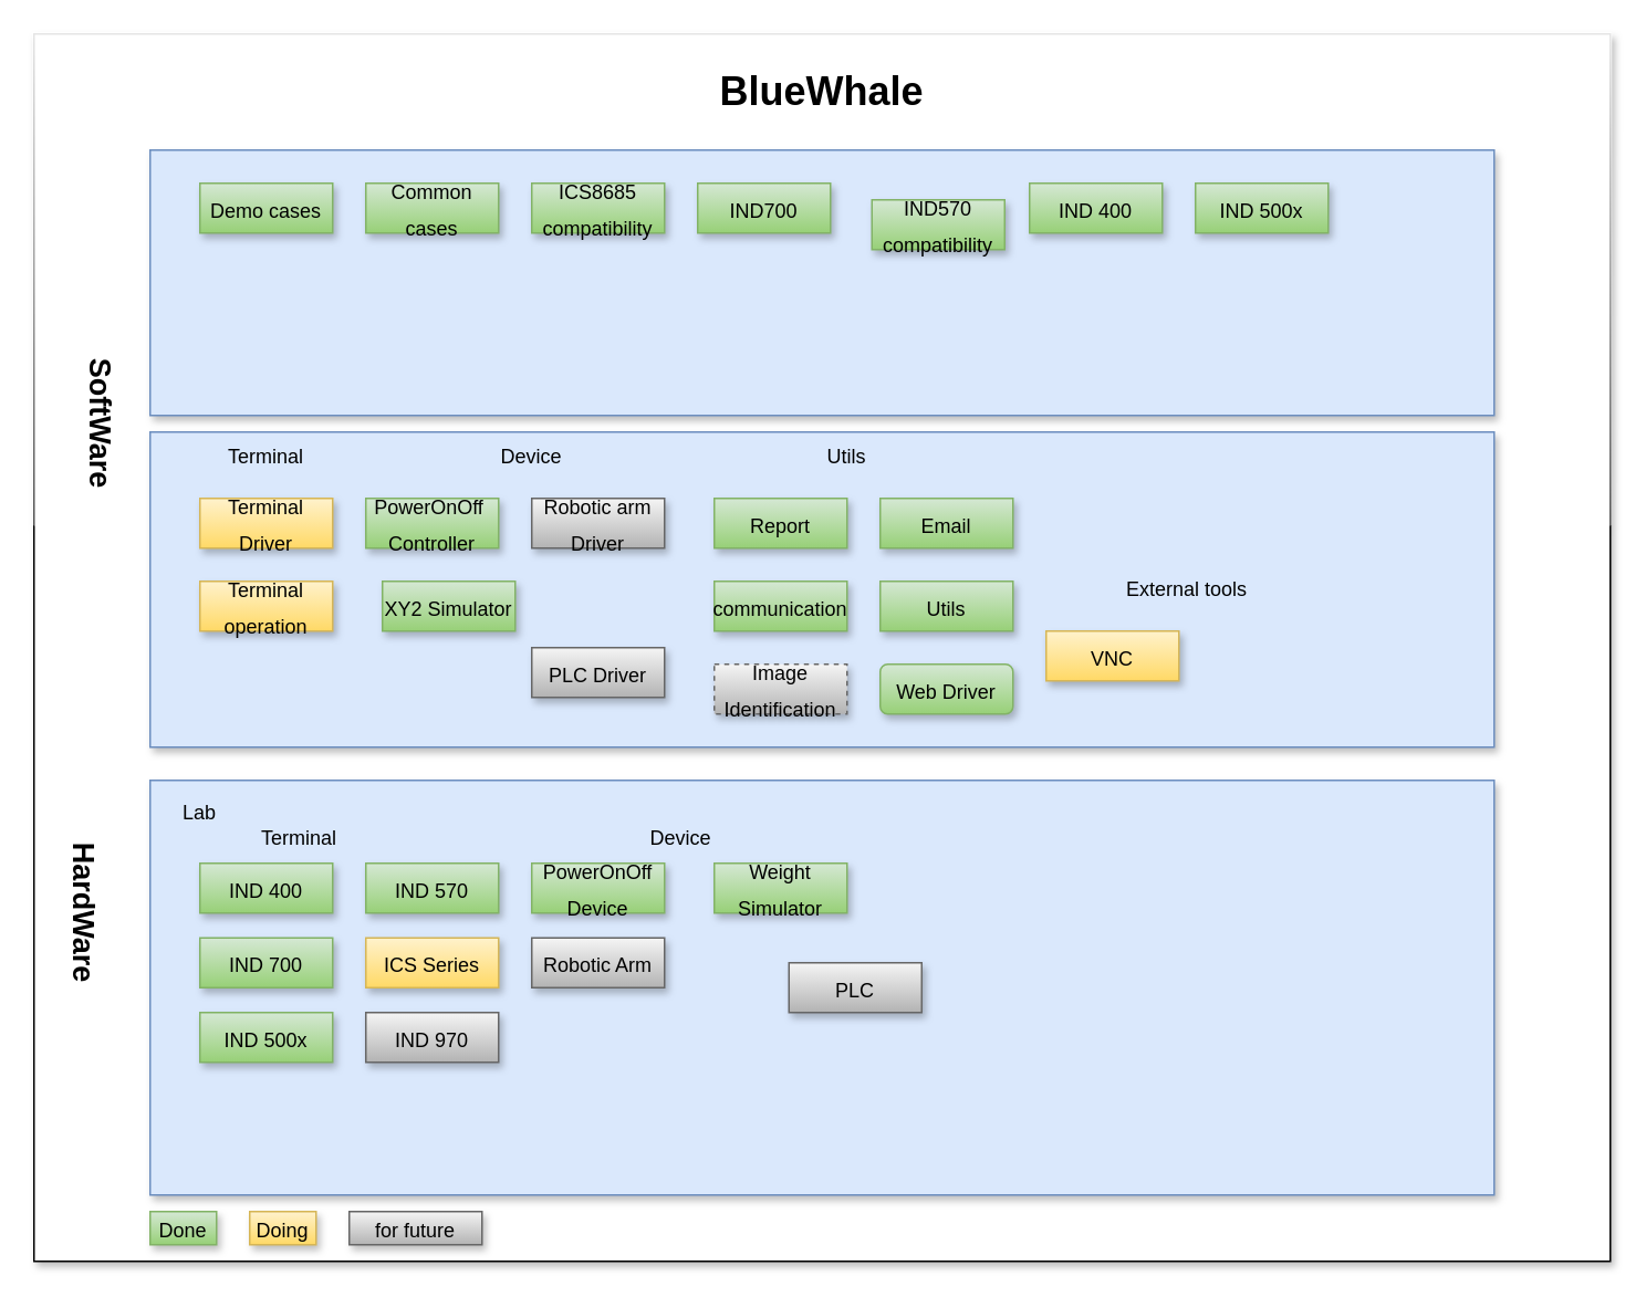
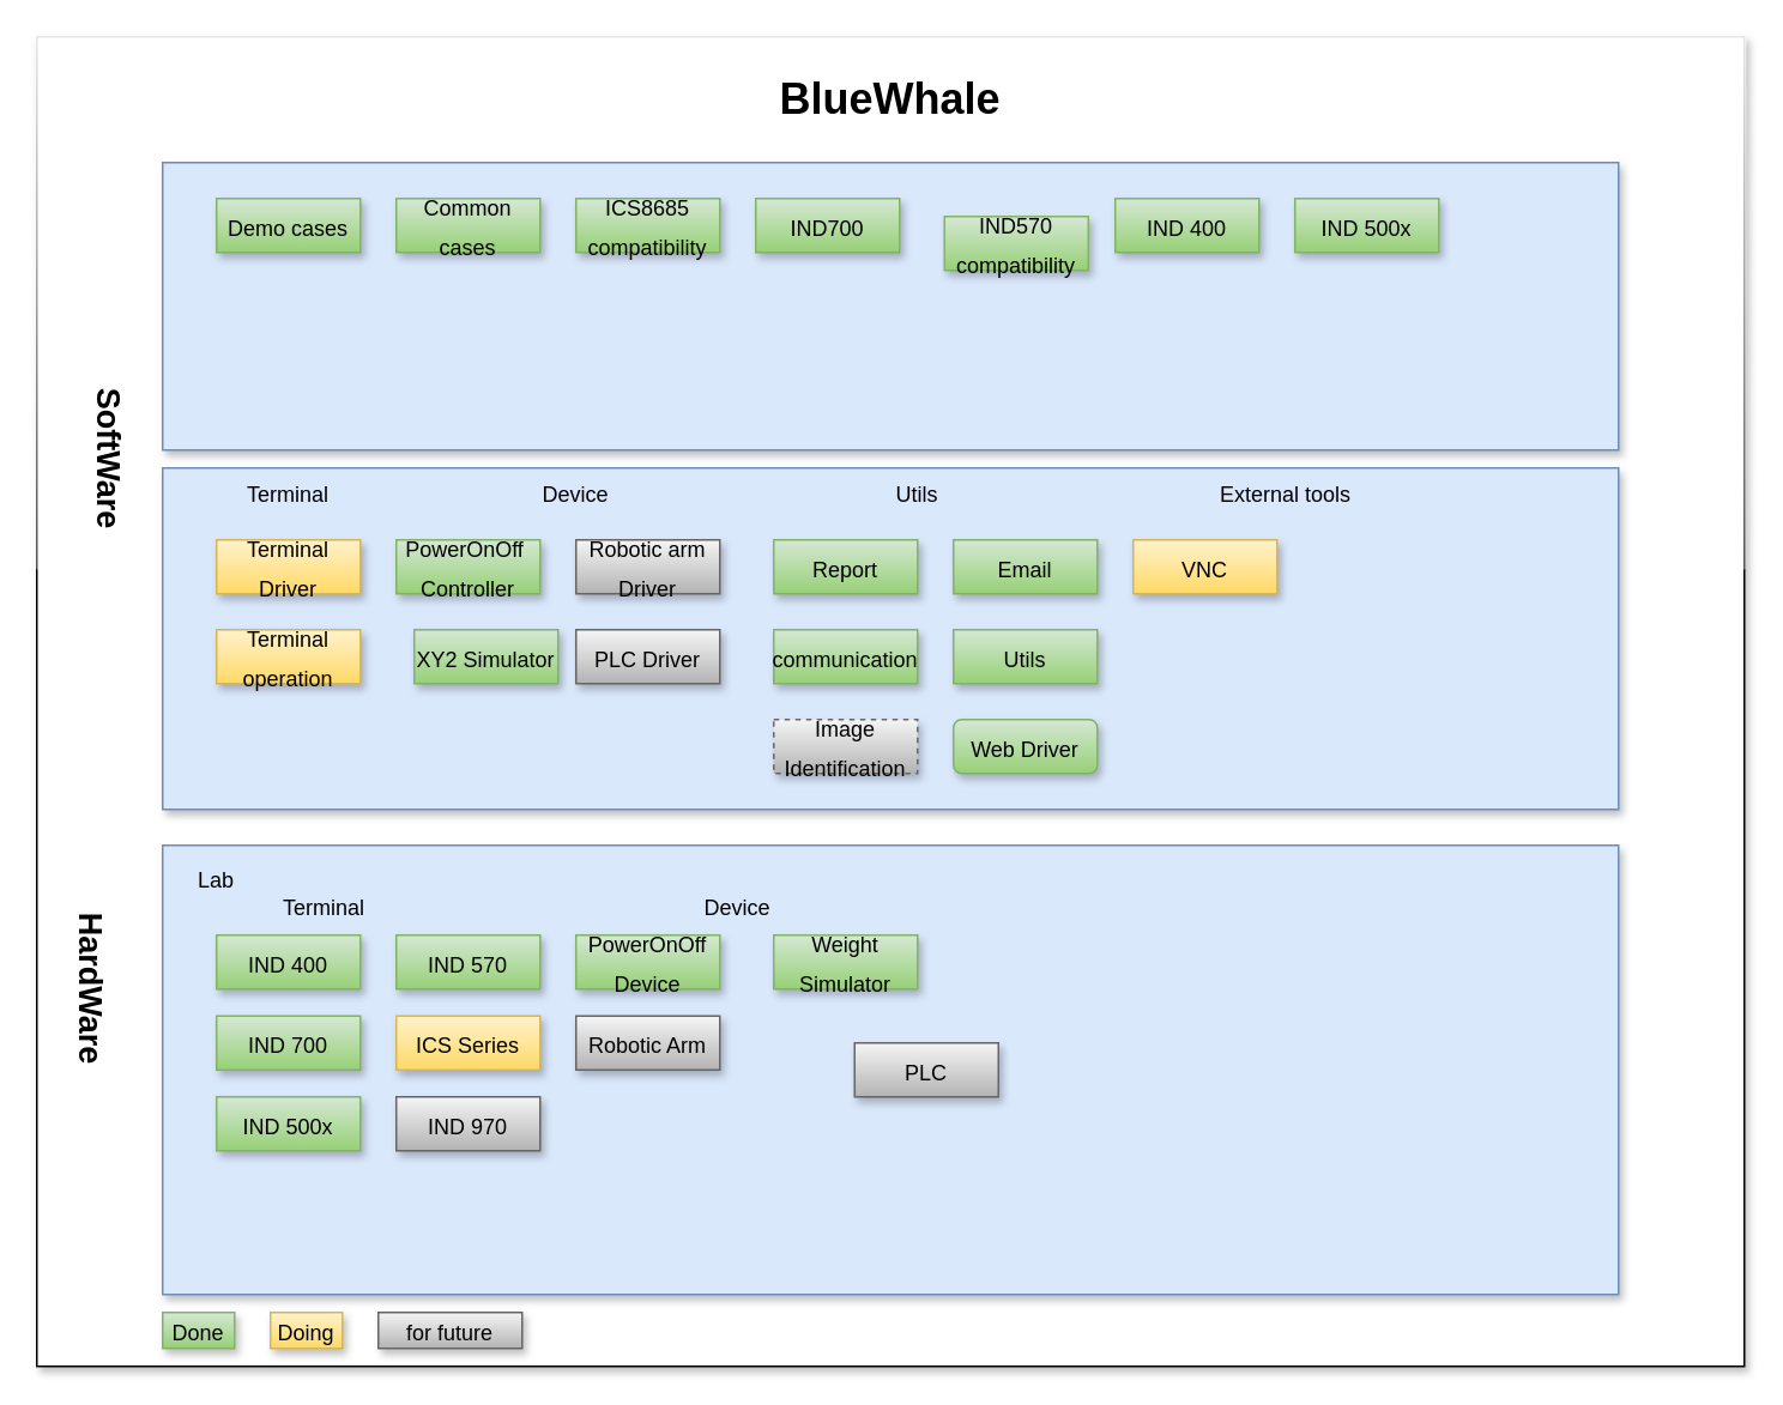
  <mxCell id="0" />
  <mxCell id="1" parent="0" />
  <mxCell id="2" value="" style="rounded=0;whiteSpace=wrap;html=1;shadow=1;sketch=0;glass=1;" parent="1" vertex="1"><mxGeometry x="20" y="20" width="950" height="740" as="geometry" /></mxCell>
  <mxCell id="3" value="" style="rounded=0;whiteSpace=wrap;html=1;fillColor=#dae8fc;strokeColor=#6c8ebf;shadow=1;" parent="1" vertex="1"><mxGeometry x="90" y="90" width="810" height="160" as="geometry" /></mxCell>
  <mxCell id="4" value="" style="rounded=0;whiteSpace=wrap;html=1;fillColor=#dae8fc;strokeColor=#6c8ebf;shadow=1;" parent="1" vertex="1"><mxGeometry x="90" y="260" width="810" height="190" as="geometry" /></mxCell>
  <mxCell id="5" value="" style="rounded=0;whiteSpace=wrap;html=1;fillColor=#dae8fc;strokeColor=#6c8ebf;shadow=1;" parent="1" vertex="1"><mxGeometry x="90" y="470" width="810" height="250" as="geometry" /></mxCell>
  <mxCell id="6" value="&lt;b&gt;&lt;font style=&quot;font-size: 18px;&quot;&gt;SoftWare&lt;/font&gt;&lt;/b&gt;" style="text;html=1;strokeColor=none;fillColor=none;align=center;verticalAlign=middle;whiteSpace=wrap;rounded=0;rotation=90;" parent="1" vertex="1"><mxGeometry x="30" y="240" width="60" height="30" as="geometry" /></mxCell>
  <mxCell id="7" value="&lt;b&gt;&lt;font style=&quot;font-size: 18px;&quot;&gt;HardWare&lt;/font&gt;&lt;/b&gt;" style="text;html=1;strokeColor=none;fillColor=none;align=center;verticalAlign=middle;whiteSpace=wrap;rounded=0;rotation=90;" parent="1" vertex="1"><mxGeometry x="20" y="535" width="60" height="30" as="geometry" /></mxCell>
  <mxCell id="8" value="&lt;font style=&quot;font-size: 12px;&quot;&gt;Demo cases&lt;/font&gt;" style="rounded=0;whiteSpace=wrap;html=1;fontSize=18;fillColor=#d5e8d4;strokeColor=#82b366;gradientColor=#97d077;shadow=1;" parent="1" vertex="1"><mxGeometry x="120" y="110" width="80" height="30" as="geometry" /></mxCell>
  <mxCell id="9" value="&lt;b&gt;&lt;font style=&quot;font-size: 24px;&quot;&gt;BlueWhale&lt;/font&gt;&lt;/b&gt;" style="text;html=1;strokeColor=none;fillColor=none;align=center;verticalAlign=middle;whiteSpace=wrap;rounded=0;rotation=0;" parent="1" vertex="1"><mxGeometry x="425" y="40" width="140" height="30" as="geometry" /></mxCell>
  <mxCell id="10" value="&lt;span style=&quot;font-size: 12px;&quot;&gt;IND 500x&lt;/span&gt;" style="rounded=0;whiteSpace=wrap;html=1;fontSize=18;fillColor=#d5e8d4;strokeColor=#82b366;gradientColor=#97d077;shadow=1;" parent="1" vertex="1"><mxGeometry x="720" y="110" width="80" height="30" as="geometry" /></mxCell>
  <mxCell id="11" value="&lt;font style=&quot;font-size: 12px;&quot;&gt;IND 400&lt;/font&gt;" style="rounded=0;whiteSpace=wrap;html=1;fontSize=18;fillColor=#d5e8d4;strokeColor=#82b366;gradientColor=#97d077;shadow=1;" parent="1" vertex="1"><mxGeometry x="620" y="110" width="80" height="30" as="geometry" /></mxCell>
  <mxCell id="12" value="&lt;font style=&quot;font-size: 12px;&quot;&gt;Terminal Driver&lt;/font&gt;" style="rounded=0;whiteSpace=wrap;html=1;fontSize=18;fillColor=#fff2cc;strokeColor=#d6b656;gradientColor=#ffd966;shadow=1;" parent="1" vertex="1"><mxGeometry x="120" y="300" width="80" height="30" as="geometry" /></mxCell>
  <mxCell id="13" value="&lt;font style=&quot;font-size: 12px;&quot;&gt;Terminal operation&lt;/font&gt;" style="rounded=0;whiteSpace=wrap;html=1;fontSize=18;fillColor=#fff2cc;strokeColor=#d6b656;gradientColor=#ffd966;shadow=1;" parent="1" vertex="1"><mxGeometry x="120" y="350" width="80" height="30" as="geometry" /></mxCell>
  <mxCell id="14" value="&lt;font style=&quot;font-size: 12px;&quot;&gt;PowerOnOff&amp;nbsp; Controller&lt;/font&gt;" style="rounded=0;whiteSpace=wrap;html=1;fontSize=18;fillColor=#d5e8d4;strokeColor=#82b366;gradientColor=#97d077;shadow=1;" parent="1" vertex="1"><mxGeometry x="220" y="300" width="80" height="30" as="geometry" /></mxCell>
  <mxCell id="15" value="&lt;font style=&quot;font-size: 12px;&quot;&gt;XY2 Simulator&lt;/font&gt;" style="rounded=0;whiteSpace=wrap;html=1;fontSize=18;fillColor=#d5e8d4;strokeColor=#82b366;gradientColor=#97d077;shadow=1;" parent="1" vertex="1"><mxGeometry x="230" y="350" width="80" height="30" as="geometry" /></mxCell>
- <mxCell id="16" value="&lt;font style=&quot;font-size: 12px;&quot;&gt;PLC Driver&lt;/font&gt;" style="rounded=0;whiteSpace=wrap;html=1;fontSize=18;fillColor=#f5f5f5;strokeColor=#666666;gradientColor=#b3b3b3;shadow=1;" parent="1" vertex="1"><mxGeometry x="320" y="390" width="80" height="30" as="geometry" /></mxCell>
+ <mxCell id="16" value="&lt;font style=&quot;font-size: 12px;&quot;&gt;PLC Driver&lt;/font&gt;" style="rounded=0;whiteSpace=wrap;html=1;fontSize=18;fillColor=#f5f5f5;strokeColor=#666666;gradientColor=#b3b3b3;shadow=1;" parent="1" vertex="1"><mxGeometry x="320" y="350" width="80" height="30" as="geometry" /></mxCell>
  <mxCell id="17" value="&lt;font style=&quot;font-size: 12px;&quot;&gt;Robotic arm Driver&lt;/font&gt;" style="rounded=0;whiteSpace=wrap;html=1;fontSize=18;fillColor=#f5f5f5;strokeColor=#666666;gradientColor=#b3b3b3;shadow=1;" parent="1" vertex="1"><mxGeometry x="320" y="300" width="80" height="30" as="geometry" /></mxCell>
  <mxCell id="18" value="&lt;font style=&quot;font-size: 12px;&quot;&gt;Report&lt;/font&gt;" style="rounded=0;whiteSpace=wrap;html=1;fontSize=18;fillColor=#d5e8d4;strokeColor=#82b366;gradientColor=#97d077;shadow=1;" parent="1" vertex="1"><mxGeometry x="430" y="300" width="80" height="30" as="geometry" /></mxCell>
  <mxCell id="19" value="&lt;font style=&quot;font-size: 12px;&quot;&gt;Email&lt;/font&gt;" style="rounded=0;whiteSpace=wrap;html=1;fontSize=18;fillColor=#d5e8d4;strokeColor=#82b366;gradientColor=#97d077;shadow=1;" parent="1" vertex="1"><mxGeometry x="530" y="300" width="80" height="30" as="geometry" /></mxCell>
  <mxCell id="20" value="&lt;font style=&quot;font-size: 12px;&quot;&gt;communication&lt;/font&gt;" style="rounded=0;whiteSpace=wrap;html=1;fontSize=18;fillColor=#d5e8d4;strokeColor=#82b366;gradientColor=#97d077;shadow=1;" parent="1" vertex="1"><mxGeometry x="430" y="350" width="80" height="30" as="geometry" /></mxCell>
  <mxCell id="21" value="&lt;font style=&quot;font-size: 12px;&quot;&gt;Utils&lt;/font&gt;" style="rounded=0;whiteSpace=wrap;html=1;fontSize=18;fillColor=#d5e8d4;strokeColor=#82b366;gradientColor=#97d077;shadow=1;" parent="1" vertex="1"><mxGeometry x="530" y="350" width="80" height="30" as="geometry" /></mxCell>
  <mxCell id="22" value="&lt;font style=&quot;font-size: 12px;&quot;&gt;Image Identification&lt;/font&gt;" style="rounded=0;whiteSpace=wrap;html=1;fontSize=18;fillColor=#f5f5f5;strokeColor=#666666;gradientColor=#b3b3b3;shadow=1;dashed=1;" parent="1" vertex="1"><mxGeometry x="430" y="400" width="80" height="30" as="geometry" /></mxCell>
  <mxCell id="23" value="&lt;font style=&quot;font-size: 12px;&quot;&gt;Web Driver&lt;/font&gt;" style="whiteSpace=wrap;html=1;fontSize=18;fillColor=#d5e8d4;strokeColor=#82b366;gradientColor=#97d077;shadow=1;rounded=1;" parent="1" vertex="1"><mxGeometry x="530" y="400" width="80" height="30" as="geometry" /></mxCell>
- <mxCell id="24" value="&lt;font style=&quot;font-size: 12px;&quot;&gt;VNC&lt;/font&gt;" style="rounded=0;whiteSpace=wrap;html=1;fontSize=18;fillColor=#fff2cc;strokeColor=#d6b656;gradientColor=#ffd966;shadow=1;" parent="1" vertex="1"><mxGeometry x="630" y="380" width="80" height="30" as="geometry" /></mxCell>
+ <mxCell id="24" value="&lt;font style=&quot;font-size: 12px;&quot;&gt;VNC&lt;/font&gt;" style="rounded=0;whiteSpace=wrap;html=1;fontSize=18;fillColor=#fff2cc;strokeColor=#d6b656;gradientColor=#ffd966;shadow=1;" parent="1" vertex="1"><mxGeometry x="630" y="300" width="80" height="30" as="geometry" /></mxCell>
  <mxCell id="25" value="Terminal" style="text;html=1;strokeColor=none;fillColor=none;align=center;verticalAlign=middle;whiteSpace=wrap;rounded=0;fontSize=12;" parent="1" vertex="1"><mxGeometry x="130" y="260" width="60" height="30" as="geometry" /></mxCell>
  <mxCell id="26" value="Device" style="text;html=1;strokeColor=none;fillColor=none;align=center;verticalAlign=middle;whiteSpace=wrap;rounded=0;fontSize=12;" parent="1" vertex="1"><mxGeometry x="290" y="260" width="60" height="30" as="geometry" /></mxCell>
  <mxCell id="27" value="Utils" style="text;html=1;strokeColor=none;fillColor=none;align=center;verticalAlign=middle;whiteSpace=wrap;rounded=0;fontSize=12;" parent="1" vertex="1"><mxGeometry x="480" y="260" width="60" height="30" as="geometry" /></mxCell>
- <mxCell id="28" value="External tools" style="text;html=1;strokeColor=none;fillColor=none;align=center;verticalAlign=middle;whiteSpace=wrap;rounded=0;fontSize=12;" parent="1" vertex="1"><mxGeometry x="660" y="340" width="110" height="30" as="geometry" /></mxCell>
+ <mxCell id="28" value="External tools" style="text;html=1;strokeColor=none;fillColor=none;align=center;verticalAlign=middle;whiteSpace=wrap;rounded=0;fontSize=12;" parent="1" vertex="1"><mxGeometry x="660" y="260" width="110" height="30" as="geometry" /></mxCell>
  <mxCell id="29" value="Lab" style="text;html=1;strokeColor=none;fillColor=none;align=center;verticalAlign=middle;whiteSpace=wrap;rounded=0;fontSize=12;" parent="1" vertex="1"><mxGeometry x="90" y="475" width="60" height="30" as="geometry" /></mxCell>
  <mxCell id="30" value="Terminal" style="text;html=1;strokeColor=none;fillColor=none;align=center;verticalAlign=middle;whiteSpace=wrap;rounded=0;fontSize=12;" parent="1" vertex="1"><mxGeometry x="150" y="490" width="60" height="30" as="geometry" /></mxCell>
  <mxCell id="31" value="Device" style="text;html=1;strokeColor=none;fillColor=none;align=center;verticalAlign=middle;whiteSpace=wrap;rounded=0;fontSize=12;" parent="1" vertex="1"><mxGeometry x="380" y="490" width="60" height="30" as="geometry" /></mxCell>
  <mxCell id="32" value="&lt;font style=&quot;font-size: 12px;&quot;&gt;IND 400&lt;/font&gt;" style="rounded=0;whiteSpace=wrap;html=1;fontSize=18;fillColor=#d5e8d4;strokeColor=#82b366;gradientColor=#97d077;shadow=1;" parent="1" vertex="1"><mxGeometry x="120" y="520" width="80" height="30" as="geometry" /></mxCell>
  <mxCell id="33" value="&lt;font style=&quot;font-size: 12px;&quot;&gt;Done&lt;/font&gt;" style="rounded=0;whiteSpace=wrap;html=1;fontSize=18;fillColor=#d5e8d4;strokeColor=#82b366;gradientColor=#97d077;shadow=1;" parent="1" vertex="1"><mxGeometry x="90" y="730" width="40" height="20" as="geometry" /></mxCell>
  <mxCell id="34" value="&lt;font style=&quot;font-size: 12px;&quot;&gt;Doing&lt;/font&gt;" style="rounded=0;whiteSpace=wrap;html=1;fontSize=18;fillColor=#fff2cc;strokeColor=#d6b656;gradientColor=#ffd966;shadow=1;" parent="1" vertex="1"><mxGeometry x="150" y="730" width="40" height="20" as="geometry" /></mxCell>
  <mxCell id="35" value="&lt;span style=&quot;font-size: 12px;&quot;&gt;for future&lt;/span&gt;" style="rounded=0;whiteSpace=wrap;html=1;fontSize=18;fillColor=#f5f5f5;strokeColor=#666666;gradientColor=#b3b3b3;shadow=1;" parent="1" vertex="1"><mxGeometry x="210" y="730" width="80" height="20" as="geometry" /></mxCell>
  <mxCell id="36" value="&lt;font style=&quot;font-size: 12px;&quot;&gt;IND 500x&lt;/font&gt;" style="rounded=0;whiteSpace=wrap;html=1;fontSize=18;fillColor=#d5e8d4;strokeColor=#82b366;gradientColor=#97d077;shadow=1;" parent="1" vertex="1"><mxGeometry x="120" y="610" width="80" height="30" as="geometry" /></mxCell>
  <mxCell id="37" value="&lt;font style=&quot;font-size: 12px;&quot;&gt;IND 700&lt;/font&gt;" style="rounded=0;whiteSpace=wrap;html=1;fontSize=18;fillColor=#d5e8d4;strokeColor=#82b366;gradientColor=#97d077;shadow=1;" parent="1" vertex="1"><mxGeometry x="120" y="565" width="80" height="30" as="geometry" /></mxCell>
  <mxCell id="38" value="&lt;font style=&quot;font-size: 12px;&quot;&gt;IND 570&lt;/font&gt;" style="rounded=0;whiteSpace=wrap;html=1;fontSize=18;fillColor=#d5e8d4;strokeColor=#82b366;gradientColor=#97d077;shadow=1;" parent="1" vertex="1"><mxGeometry x="220" y="520" width="80" height="30" as="geometry" /></mxCell>
  <mxCell id="39" value="&lt;font style=&quot;font-size: 12px;&quot;&gt;IND 970&lt;/font&gt;" style="rounded=0;whiteSpace=wrap;html=1;fontSize=18;fillColor=#f5f5f5;strokeColor=#666666;gradientColor=#b3b3b3;shadow=1;" parent="1" vertex="1"><mxGeometry x="220" y="610" width="80" height="30" as="geometry" /></mxCell>
  <mxCell id="40" value="&lt;font style=&quot;font-size: 12px;&quot;&gt;Common cases&lt;/font&gt;" style="rounded=0;whiteSpace=wrap;html=1;fontSize=18;fillColor=#d5e8d4;strokeColor=#82b366;gradientColor=#97d077;shadow=1;" parent="1" vertex="1"><mxGeometry x="220" y="110" width="80" height="30" as="geometry" /></mxCell>
  <mxCell id="41" value="&lt;font style=&quot;font-size: 12px;&quot;&gt;ICS8685 compatibility&lt;/font&gt;" style="rounded=0;whiteSpace=wrap;html=1;fontSize=18;fillColor=#d5e8d4;strokeColor=#82b366;gradientColor=#97d077;shadow=1;" parent="1" vertex="1"><mxGeometry x="320" y="110" width="80" height="30" as="geometry" /></mxCell>
  <mxCell id="42" value="&lt;font style=&quot;font-size: 12px;&quot;&gt;IND700&lt;/font&gt;" style="rounded=0;whiteSpace=wrap;html=1;fontSize=18;fillColor=#d5e8d4;strokeColor=#82b366;gradientColor=#97d077;shadow=1;" parent="1" vertex="1"><mxGeometry x="420" y="110" width="80" height="30" as="geometry" /></mxCell>
  <mxCell id="43" value="&lt;font style=&quot;font-size: 12px;&quot;&gt;IND570 compatibility&lt;/font&gt;" style="rounded=0;whiteSpace=wrap;html=1;fontSize=18;fillColor=#d5e8d4;strokeColor=#82b366;gradientColor=#97d077;shadow=1;" parent="1" vertex="1"><mxGeometry x="525" y="120" width="80" height="30" as="geometry" /></mxCell>
  <mxCell id="44" value="&lt;font style=&quot;font-size: 12px;&quot;&gt;ICS Series&lt;/font&gt;" style="rounded=0;whiteSpace=wrap;html=1;fontSize=18;fillColor=#fff2cc;strokeColor=#d6b656;gradientColor=#ffd966;shadow=1;" parent="1" vertex="1"><mxGeometry x="220" y="565" width="80" height="30" as="geometry" /></mxCell>
  <mxCell id="45" value="&lt;font style=&quot;font-size: 12px;&quot;&gt;PowerOnOff Device&lt;/font&gt;" style="rounded=0;whiteSpace=wrap;html=1;fontSize=18;fillColor=#d5e8d4;strokeColor=#82b366;gradientColor=#97d077;shadow=1;" parent="1" vertex="1"><mxGeometry x="320" y="520" width="80" height="30" as="geometry" /></mxCell>
  <mxCell id="46" value="&lt;font style=&quot;font-size: 12px;&quot;&gt;Weight Simulator&lt;/font&gt;" style="rounded=0;whiteSpace=wrap;html=1;fontSize=18;fillColor=#d5e8d4;strokeColor=#82b366;gradientColor=#97d077;shadow=1;" parent="1" vertex="1"><mxGeometry x="430" y="520" width="80" height="30" as="geometry" /></mxCell>
  <mxCell id="47" value="&lt;span style=&quot;font-size: 12px;&quot;&gt;Robotic Arm&lt;/span&gt;" style="rounded=0;whiteSpace=wrap;html=1;fontSize=18;fillColor=#f5f5f5;strokeColor=#666666;gradientColor=#b3b3b3;shadow=1;" parent="1" vertex="1"><mxGeometry x="320" y="565" width="80" height="30" as="geometry" /></mxCell>
  <mxCell id="48" value="&lt;font style=&quot;font-size: 12px;&quot;&gt;PLC&lt;/font&gt;" style="rounded=0;whiteSpace=wrap;html=1;fontSize=18;fillColor=#f5f5f5;strokeColor=#666666;gradientColor=#b3b3b3;shadow=1;" parent="1" vertex="1"><mxGeometry x="475" y="580" width="80" height="30" as="geometry" /></mxCell>
